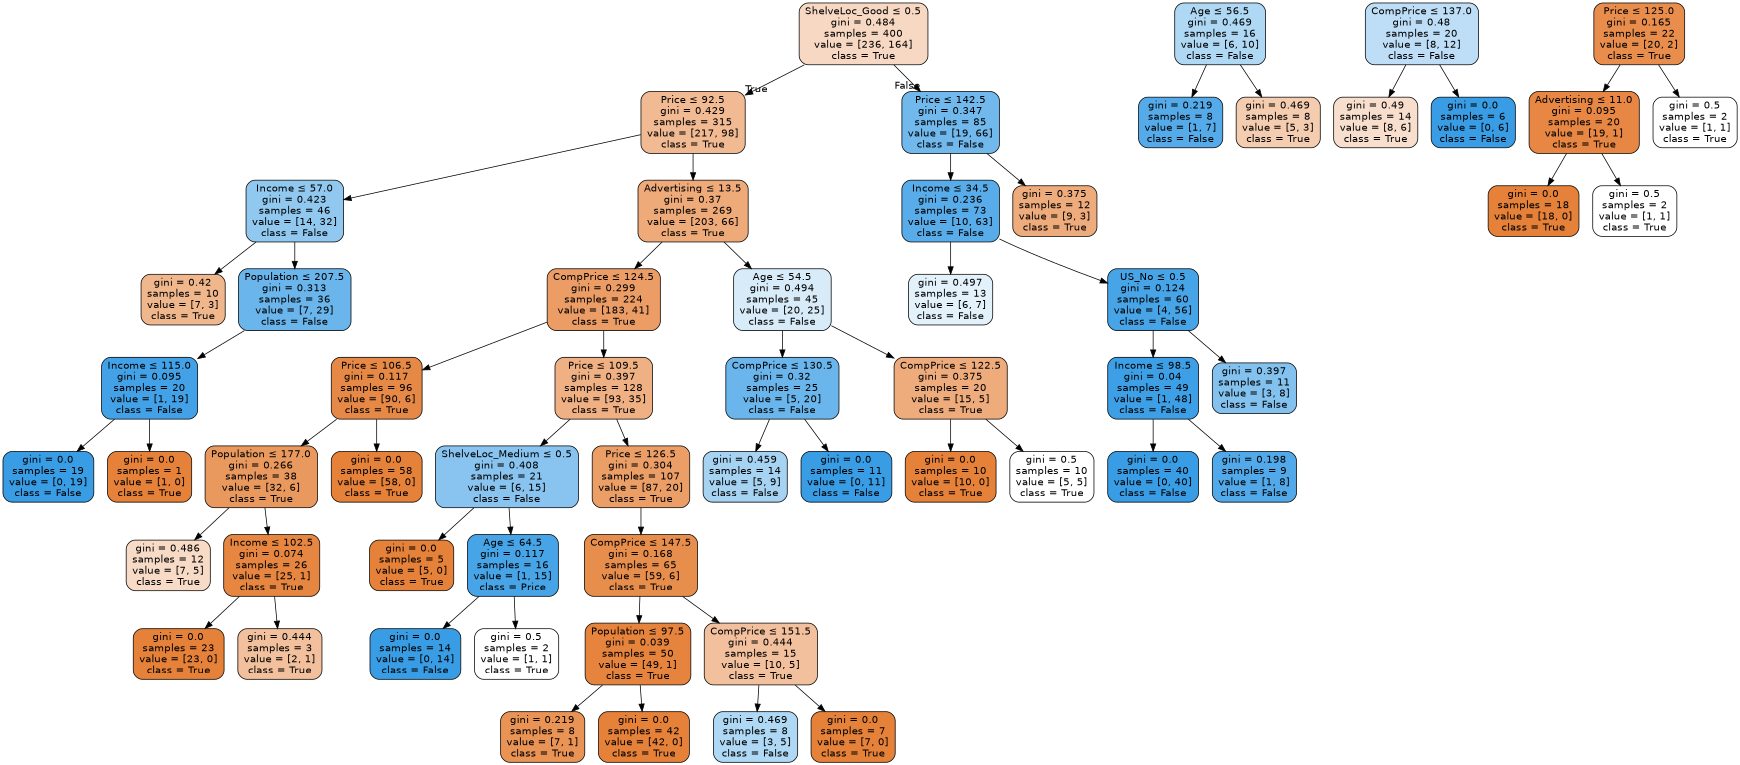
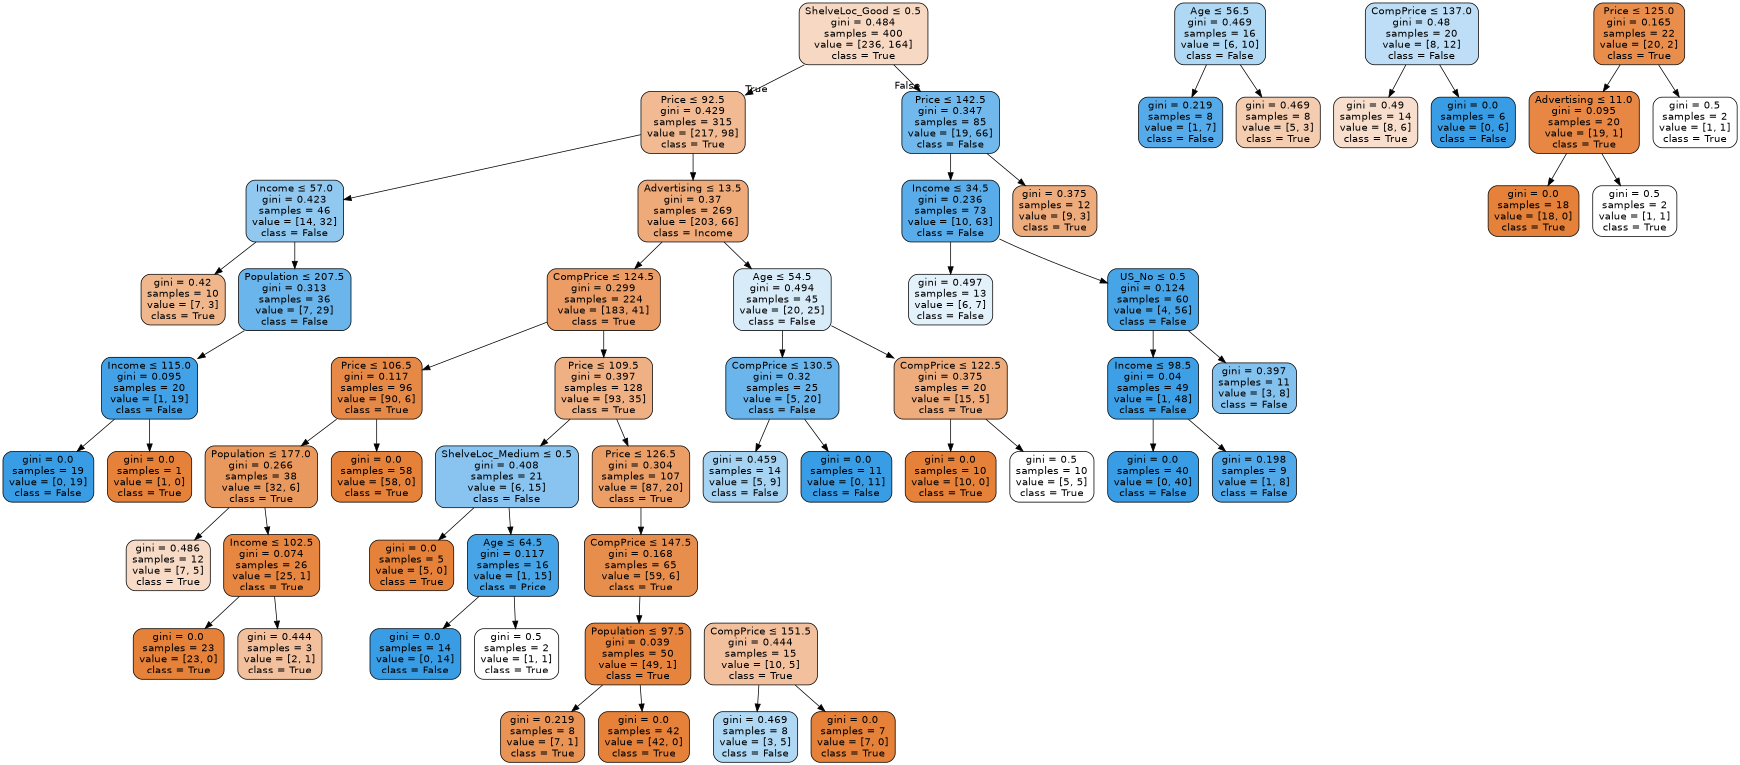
  digraph {
    node [color=black fillcolor="#e58139ff" fontname=helvetica shape=box style="filled, rounded"]
    edge [fontname=helvetica]
    n1 [fillcolor="#e581394e" label=<ShelveLoc_Good &le; 0.5<br/>gini = 0.484<br/>samples = 400<br/>value = [236, 164]<br/>class = True>]
    n2 [fillcolor="#e581398c" label=<Price &le; 92.5<br/>gini = 0.429<br/>samples = 315<br/>value = [217, 98]<br/>class = True>]
    n3 [fillcolor="#399de5b6" label=<Price &le; 142.5<br/>gini = 0.347<br/>samples = 85<br/>value = [19, 66]<br/>class = False>]
    n4 [fillcolor="#399de58f" label=<Income &le; 57.0<br/>gini = 0.423<br/>samples = 46<br/>value = [14, 32]<br/>class = False>]
-   n5 [fillcolor="#e58139ac" label=<Advertising &le; 13.5<br/>gini = 0.37<br/>samples = 269<br/>value = [203, 66]<br/>class = True>]
+   n5 [fillcolor="#e58139ac" label=<Advertising &le; 13.5<br/>gini = 0.37<br/>samples = 269<br/>value = [203, 66]<br/>class = Income>]
    n6 [fillcolor="#399de5d7" label=<Income &le; 34.5<br/>gini = 0.236<br/>samples = 73<br/>value = [10, 63]<br/>class = False>]
    n7 [fillcolor="#e58139aa" label=<gini = 0.375<br/>samples = 12<br/>value = [9, 3]<br/>class = True>]
    n8 [fillcolor="#e5813992" label=<gini = 0.42<br/>samples = 10<br/>value = [7, 3]<br/>class = True>]
    n9 [fillcolor="#399de5c1" label=<Population &le; 207.5<br/>gini = 0.313<br/>samples = 36<br/>value = [7, 29]<br/>class = False>]
    n10 [fillcolor="#e58139c6" label=<CompPrice &le; 124.5<br/>gini = 0.299<br/>samples = 224<br/>value = [183, 41]<br/>class = True>]
    n11 [fillcolor="#399de533" label=<Age &le; 54.5<br/>gini = 0.494<br/>samples = 45<br/>value = [20, 25]<br/>class = False>]
    n12 [fillcolor="#399de5f2" label=<Income &le; 115.0<br/>gini = 0.095<br/>samples = 20<br/>value = [1, 19]<br/>class = False>]
    n13 [fillcolor="#399de566" label=<Age &le; 56.5<br/>gini = 0.469<br/>samples = 16<br/>value = [6, 10]<br/>class = False>]
    n14 [fillcolor="#399de5db" label=<gini = 0.219<br/>samples = 8<br/>value = [1, 7]<br/>class = False>]
    n15 [fillcolor="#e5813966" label=<gini = 0.469<br/>samples = 8<br/>value = [5, 3]<br/>class = True>]
    n16 [fillcolor="#399de5ff" label=<gini = 0.0<br/>samples = 19<br/>value = [0, 19]<br/>class = False>]
    n17 [label=<gini = 0.0<br/>samples = 1<br/>value = [1, 0]<br/>class = True>]
    n18 [fillcolor="#e58139ee" label=<Price &le; 106.5<br/>gini = 0.117<br/>samples = 96<br/>value = [90, 6]<br/>class = True>]
    n19 [fillcolor="#e581399f" label=<Price &le; 109.5<br/>gini = 0.397<br/>samples = 128<br/>value = [93, 35]<br/>class = True>]
    n20 [fillcolor="#399de5bf" label=<CompPrice &le; 130.5<br/>gini = 0.32<br/>samples = 25<br/>value = [5, 20]<br/>class = False>]
    n21 [fillcolor="#e58139aa" label=<CompPrice &le; 122.5<br/>gini = 0.375<br/>samples = 20<br/>value = [15, 5]<br/>class = True>]
    n22 [fillcolor="#e58139cf" label=<Population &le; 177.0<br/>gini = 0.266<br/>samples = 38<br/>value = [32, 6]<br/>class = True>]
    n23 [label=<gini = 0.0<br/>samples = 58<br/>value = [58, 0]<br/>class = True>]
    n24 [fillcolor="#399de599" label=<ShelveLoc_Medium &le; 0.5<br/>gini = 0.408<br/>samples = 21<br/>value = [6, 15]<br/>class = False>]
    n25 [fillcolor="#e58139c4" label=<Price &le; 126.5<br/>gini = 0.304<br/>samples = 107<br/>value = [87, 20]<br/>class = True>]
    n26 [fillcolor="#e5813949" label=<gini = 0.486<br/>samples = 12<br/>value = [7, 5]<br/>class = True>]
    n27 [fillcolor="#e58139f5" label=<Income &le; 102.5<br/>gini = 0.074<br/>samples = 26<br/>value = [25, 1]<br/>class = True>]
    n28 [label=<gini = 0.0<br/>samples = 23<br/>value = [23, 0]<br/>class = True>]
    n29 [fillcolor="#e581397f" label=<gini = 0.444<br/>samples = 3<br/>value = [2, 1]<br/>class = True>]
    n30 [label=<gini = 0.0<br/>samples = 5<br/>value = [5, 0]<br/>class = True>]
    n31 [fillcolor="#399de5ee" label=<Age &le; 64.5<br/>gini = 0.117<br/>samples = 16<br/>value = [1, 15]<br/>class = Price>]
    n32 [fillcolor="#e58139e5" label=<CompPrice &le; 147.5<br/>gini = 0.168<br/>samples = 65<br/>value = [59, 6]<br/>class = True>]
    n33 [fillcolor="#399de5ff" label=<gini = 0.0<br/>samples = 14<br/>value = [0, 14]<br/>class = False>]
    n34 [fillcolor="#e5813900" label=<gini = 0.5<br/>samples = 2<br/>value = [1, 1]<br/>class = True>]
    n35 [fillcolor="#e58139fa" label=<Population &le; 97.5<br/>gini = 0.039<br/>samples = 50<br/>value = [49, 1]<br/>class = True>]
    n36 [fillcolor="#e581397f" label=<CompPrice &le; 151.5<br/>gini = 0.444<br/>samples = 15<br/>value = [10, 5]<br/>class = True>]
    n37 [fillcolor="#399de555" label=<CompPrice &le; 137.0<br/>gini = 0.48<br/>samples = 20<br/>value = [8, 12]<br/>class = False>]
    n38 [fillcolor="#e5813940" label=<gini = 0.49<br/>samples = 14<br/>value = [8, 6]<br/>class = True>]
    n39 [fillcolor="#399de5ff" label=<gini = 0.0<br/>samples = 6<br/>value = [0, 6]<br/>class = False>]
    n40 [fillcolor="#e58139e6" label=<Price &le; 125.0<br/>gini = 0.165<br/>samples = 22<br/>value = [20, 2]<br/>class = True>]
    n41 [fillcolor="#e58139f2" label=<Advertising &le; 11.0<br/>gini = 0.095<br/>samples = 20<br/>value = [19, 1]<br/>class = True>]
    n42 [fillcolor="#e5813900" label=<gini = 0.5<br/>samples = 2<br/>value = [1, 1]<br/>class = True>]
    n43 [label=<gini = 0.0<br/>samples = 18<br/>value = [18, 0]<br/>class = True>]
    n44 [fillcolor="#e5813900" label=<gini = 0.5<br/>samples = 2<br/>value = [1, 1]<br/>class = True>]
    n45 [fillcolor="#e58139db" label=<gini = 0.219<br/>samples = 8<br/>value = [7, 1]<br/>class = True>]
    n46 [label=<gini = 0.0<br/>samples = 42<br/>value = [42, 0]<br/>class = True>]
    n47 [fillcolor="#399de566" label=<gini = 0.469<br/>samples = 8<br/>value = [3, 5]<br/>class = False>]
    n48 [label=<gini = 0.0<br/>samples = 7<br/>value = [7, 0]<br/>class = True>]
    n49 [fillcolor="#399de571" label=<gini = 0.459<br/>samples = 14<br/>value = [5, 9]<br/>class = False>]
    n50 [fillcolor="#399de5ff" label=<gini = 0.0<br/>samples = 11<br/>value = [0, 11]<br/>class = False>]
    n51 [label=<gini = 0.0<br/>samples = 10<br/>value = [10, 0]<br/>class = True>]
    n52 [fillcolor="#e5813900" label=<gini = 0.5<br/>samples = 10<br/>value = [5, 5]<br/>class = True>]
    n53 [fillcolor="#399de524" label=<gini = 0.497<br/>samples = 13<br/>value = [6, 7]<br/>class = False>]
    n54 [fillcolor="#399de5ed" label=<US_No &le; 0.5<br/>gini = 0.124<br/>samples = 60<br/>value = [4, 56]<br/>class = False>]
    n55 [fillcolor="#399de5fa" label=<Income &le; 98.5<br/>gini = 0.04<br/>samples = 49<br/>value = [1, 48]<br/>class = False>]
    n56 [fillcolor="#399de59f" label=<gini = 0.397<br/>samples = 11<br/>value = [3, 8]<br/>class = False>]
    n57 [fillcolor="#399de5ff" label=<gini = 0.0<br/>samples = 40<br/>value = [0, 40]<br/>class = False>]
    n58 [fillcolor="#399de5df" label=<gini = 0.198<br/>samples = 9<br/>value = [1, 8]<br/>class = False>]
    n1 -> n2 [headlabel=True labelangle=45 labeldistance=2.5]
    n1 -> n3 [headlabel=False labelangle=-45 labeldistance=2.5]
    n2 -> n4
    n2 -> n5
    n3 -> n6
    n3 -> n7
    n4 -> n8
    n4 -> n9
    n5 -> n10
    n5 -> n11
    n6 -> n53
    n6 -> n54
    n9 -> n12
    n10 -> n18
    n10 -> n19
    n11 -> n20
    n11 -> n21
    n12 -> n16
    n12 -> n17
    n13 -> n14
    n13 -> n15
    n18 -> n22
    n18 -> n23
    n19 -> n24
    n19 -> n25
    n20 -> n49
    n20 -> n50
    n21 -> n51
    n21 -> n52
    n22 -> n26
    n22 -> n27
    n24 -> n30
    n24 -> n31
    n25 -> n32
    n27 -> n28
    n27 -> n29
    n31 -> n33
    n31 -> n34
    n32 -> n35
-   n32 -> n36
    n35 -> n45
    n35 -> n46
    n36 -> n47
    n36 -> n48
    n37 -> n38
    n37 -> n39
    n40 -> n41
    n40 -> n42
    n41 -> n43
    n41 -> n44
    n54 -> n55
    n54 -> n56
    n55 -> n57
    n55 -> n58
  }
